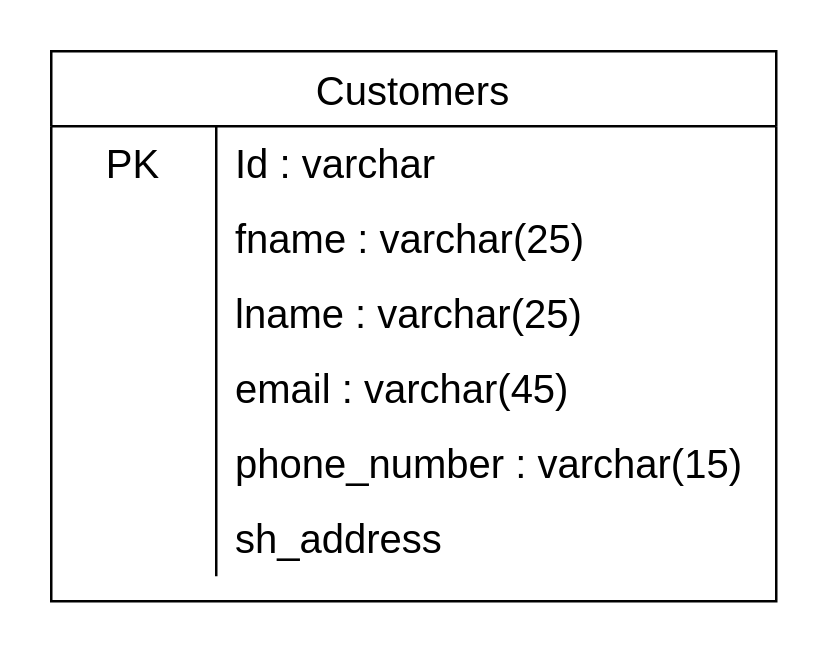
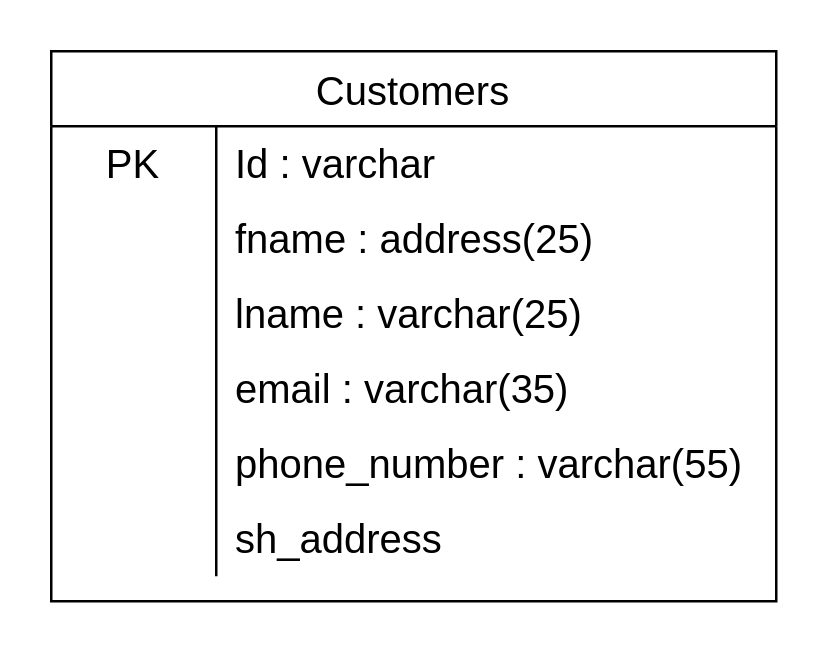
  <mxCell id="0" />
  <mxCell id="1" parent="0" />
  <mxCell id="2" value="Customers" style="shape=table;startSize=30;container=1;collapsible=0;childLayout=tableLayout;fixedRows=1;rowLines=0;fontStyle=0;strokeColor=default;fontSize=16;" vertex="1" parent="1"><mxGeometry x="20" y="20" width="290" height="220" as="geometry" /></mxCell>
  <mxCell id="3" value="" style="shape=tableRow;horizontal=0;startSize=0;swimlaneHead=0;swimlaneBody=0;top=0;left=0;bottom=0;right=0;collapsible=0;dropTarget=0;fillColor=none;points=[[0,0.5],[1,0.5]];portConstraint=eastwest;strokeColor=inherit;fontSize=16;" vertex="1" parent="2"><mxGeometry y="30" width="290" height="30" as="geometry" /></mxCell>
  <mxCell id="4" value="PK" style="shape=partialRectangle;html=1;whiteSpace=wrap;connectable=0;fillColor=none;top=0;left=0;bottom=0;right=0;overflow=hidden;pointerEvents=1;strokeColor=inherit;fontSize=16;" vertex="1" parent="3"><mxGeometry width="66" height="30" as="geometry"><mxRectangle width="66" height="30" as="alternateBounds" /></mxGeometry></mxCell>
  <mxCell id="5" value="Id : varchar" style="shape=partialRectangle;html=1;whiteSpace=wrap;connectable=0;fillColor=none;top=0;left=0;bottom=0;right=0;align=left;spacingLeft=6;overflow=hidden;strokeColor=inherit;fontSize=16;" vertex="1" parent="3"><mxGeometry x="66" width="224" height="30" as="geometry"><mxRectangle width="224" height="30" as="alternateBounds" /></mxGeometry></mxCell>
  <mxCell id="6" value="" style="shape=tableRow;horizontal=0;startSize=0;swimlaneHead=0;swimlaneBody=0;top=0;left=0;bottom=0;right=0;collapsible=0;dropTarget=0;fillColor=none;points=[[0,0.5],[1,0.5]];portConstraint=eastwest;strokeColor=inherit;fontSize=16;" vertex="1" parent="2"><mxGeometry y="60" width="290" height="30" as="geometry" /></mxCell>
  <mxCell id="7" value="" style="shape=partialRectangle;html=1;whiteSpace=wrap;connectable=0;fillColor=none;top=0;left=0;bottom=0;right=0;overflow=hidden;strokeColor=inherit;fontSize=16;" vertex="1" parent="6"><mxGeometry width="66" height="30" as="geometry"><mxRectangle width="66" height="30" as="alternateBounds" /></mxGeometry></mxCell>
- <mxCell id="8" value="fname : varchar(25)" style="shape=partialRectangle;html=1;whiteSpace=wrap;connectable=0;fillColor=none;top=0;left=0;bottom=0;right=0;align=left;spacingLeft=6;overflow=hidden;strokeColor=inherit;fontSize=16;" vertex="1" parent="6"><mxGeometry x="66" width="224" height="30" as="geometry"><mxRectangle width="224" height="30" as="alternateBounds" /></mxGeometry></mxCell>
+ <mxCell id="8" value="fname : address(25)" style="shape=partialRectangle;html=1;whiteSpace=wrap;connectable=0;fillColor=none;top=0;left=0;bottom=0;right=0;align=left;spacingLeft=6;overflow=hidden;strokeColor=inherit;fontSize=16;" vertex="1" parent="6"><mxGeometry x="66" width="224" height="30" as="geometry"><mxRectangle width="224" height="30" as="alternateBounds" /></mxGeometry></mxCell>
  <mxCell id="9" value="" style="shape=tableRow;horizontal=0;startSize=0;swimlaneHead=0;swimlaneBody=0;top=0;left=0;bottom=0;right=0;collapsible=0;dropTarget=0;fillColor=none;points=[[0,0.5],[1,0.5]];portConstraint=eastwest;strokeColor=inherit;fontSize=16;" vertex="1" parent="2"><mxGeometry y="90" width="290" height="30" as="geometry" /></mxCell>
  <mxCell id="10" value="" style="shape=partialRectangle;html=1;whiteSpace=wrap;connectable=0;fillColor=none;top=0;left=0;bottom=0;right=0;overflow=hidden;strokeColor=inherit;fontSize=16;" vertex="1" parent="9"><mxGeometry width="66" height="30" as="geometry"><mxRectangle width="66" height="30" as="alternateBounds" /></mxGeometry></mxCell>
  <mxCell id="11" value="lname : varchar(25)" style="shape=partialRectangle;html=1;whiteSpace=wrap;connectable=0;fillColor=none;top=0;left=0;bottom=0;right=0;align=left;spacingLeft=6;overflow=hidden;strokeColor=inherit;fontSize=16;" vertex="1" parent="9"><mxGeometry x="66" width="224" height="30" as="geometry"><mxRectangle width="224" height="30" as="alternateBounds" /></mxGeometry></mxCell>
  <mxCell id="12" value="" style="shape=tableRow;horizontal=0;startSize=0;swimlaneHead=0;swimlaneBody=0;top=0;left=0;bottom=0;right=0;collapsible=0;dropTarget=0;fillColor=none;points=[[0,0.5],[1,0.5]];portConstraint=eastwest;strokeColor=inherit;fontSize=16;" vertex="1" parent="2"><mxGeometry y="120" width="290" height="30" as="geometry" /></mxCell>
  <mxCell id="13" value="" style="shape=partialRectangle;html=1;whiteSpace=wrap;connectable=0;fillColor=none;top=0;left=0;bottom=0;right=0;overflow=hidden;strokeColor=inherit;fontSize=16;" vertex="1" parent="12"><mxGeometry width="66" height="30" as="geometry"><mxRectangle width="66" height="30" as="alternateBounds" /></mxGeometry></mxCell>
- <mxCell id="14" value="email : varchar(45)" style="shape=partialRectangle;html=1;whiteSpace=wrap;connectable=0;fillColor=none;top=0;left=0;bottom=0;right=0;align=left;spacingLeft=6;overflow=hidden;strokeColor=inherit;fontSize=16;" vertex="1" parent="12"><mxGeometry x="66" width="224" height="30" as="geometry"><mxRectangle width="224" height="30" as="alternateBounds" /></mxGeometry></mxCell>
+ <mxCell id="14" value="email : varchar(35)" style="shape=partialRectangle;html=1;whiteSpace=wrap;connectable=0;fillColor=none;top=0;left=0;bottom=0;right=0;align=left;spacingLeft=6;overflow=hidden;strokeColor=inherit;fontSize=16;" vertex="1" parent="12"><mxGeometry x="66" width="224" height="30" as="geometry"><mxRectangle width="224" height="30" as="alternateBounds" /></mxGeometry></mxCell>
  <mxCell id="15" value="" style="shape=tableRow;horizontal=0;startSize=0;swimlaneHead=0;swimlaneBody=0;top=0;left=0;bottom=0;right=0;collapsible=0;dropTarget=0;fillColor=none;points=[[0,0.5],[1,0.5]];portConstraint=eastwest;strokeColor=inherit;fontSize=16;" vertex="1" parent="2"><mxGeometry y="150" width="290" height="30" as="geometry" /></mxCell>
  <mxCell id="16" value="" style="shape=partialRectangle;html=1;whiteSpace=wrap;connectable=0;fillColor=none;top=0;left=0;bottom=0;right=0;overflow=hidden;strokeColor=inherit;fontSize=16;" vertex="1" parent="15"><mxGeometry width="66" height="30" as="geometry"><mxRectangle width="66" height="30" as="alternateBounds" /></mxGeometry></mxCell>
- <mxCell id="17" value="phone_number : varchar(15)" style="shape=partialRectangle;html=1;whiteSpace=wrap;connectable=0;fillColor=none;top=0;left=0;bottom=0;right=0;align=left;spacingLeft=6;overflow=hidden;strokeColor=inherit;fontSize=16;" vertex="1" parent="15"><mxGeometry x="66" width="224" height="30" as="geometry"><mxRectangle width="224" height="30" as="alternateBounds" /></mxGeometry></mxCell>
+ <mxCell id="17" value="phone_number : varchar(55)" style="shape=partialRectangle;html=1;whiteSpace=wrap;connectable=0;fillColor=none;top=0;left=0;bottom=0;right=0;align=left;spacingLeft=6;overflow=hidden;strokeColor=inherit;fontSize=16;" vertex="1" parent="15"><mxGeometry x="66" width="224" height="30" as="geometry"><mxRectangle width="224" height="30" as="alternateBounds" /></mxGeometry></mxCell>
  <mxCell id="18" value="" style="shape=tableRow;horizontal=0;startSize=0;swimlaneHead=0;swimlaneBody=0;top=0;left=0;bottom=0;right=0;collapsible=0;dropTarget=0;fillColor=none;points=[[0,0.5],[1,0.5]];portConstraint=eastwest;strokeColor=inherit;fontSize=16;" vertex="1" parent="2"><mxGeometry y="180" width="290" height="30" as="geometry" /></mxCell>
  <mxCell id="19" value="" style="shape=partialRectangle;html=1;whiteSpace=wrap;connectable=0;fillColor=none;top=0;left=0;bottom=0;right=0;overflow=hidden;strokeColor=inherit;fontSize=16;" vertex="1" parent="18"><mxGeometry width="66" height="30" as="geometry"><mxRectangle width="66" height="30" as="alternateBounds" /></mxGeometry></mxCell>
  <mxCell id="20" value="sh_address" style="shape=partialRectangle;html=1;whiteSpace=wrap;connectable=0;fillColor=none;top=0;left=0;bottom=0;right=0;align=left;spacingLeft=6;overflow=hidden;strokeColor=inherit;fontSize=16;" vertex="1" parent="18"><mxGeometry x="66" width="224" height="30" as="geometry"><mxRectangle width="224" height="30" as="alternateBounds" /></mxGeometry></mxCell>
